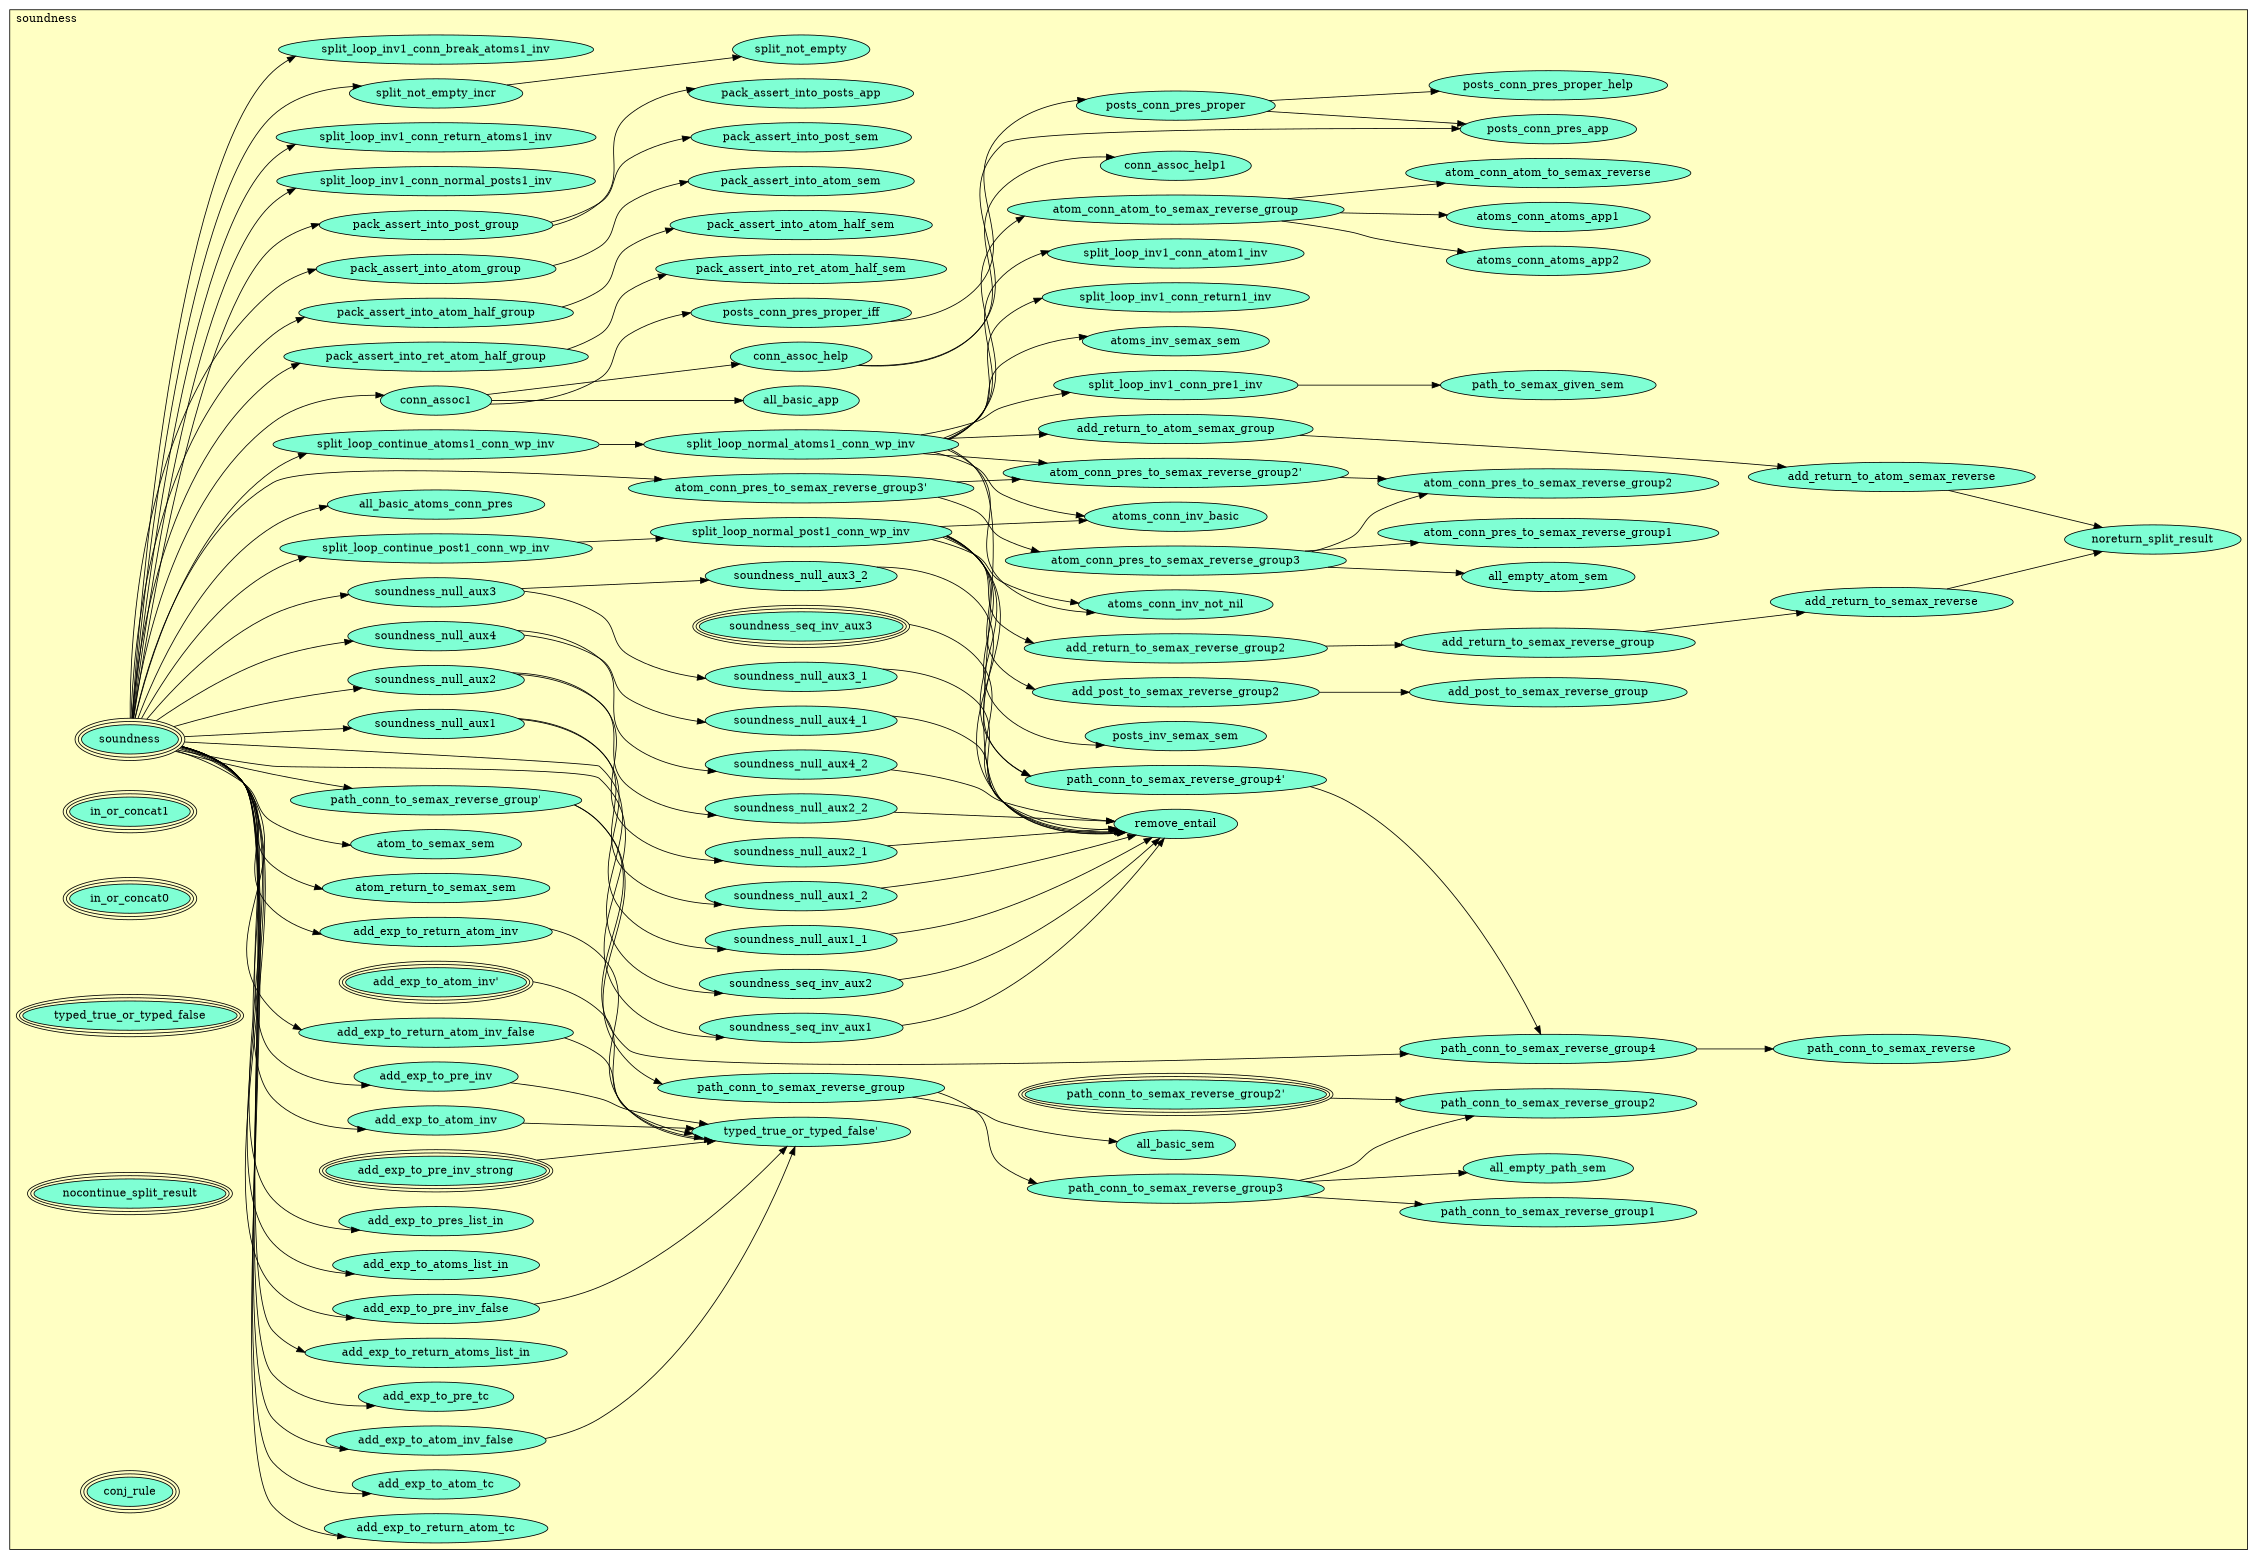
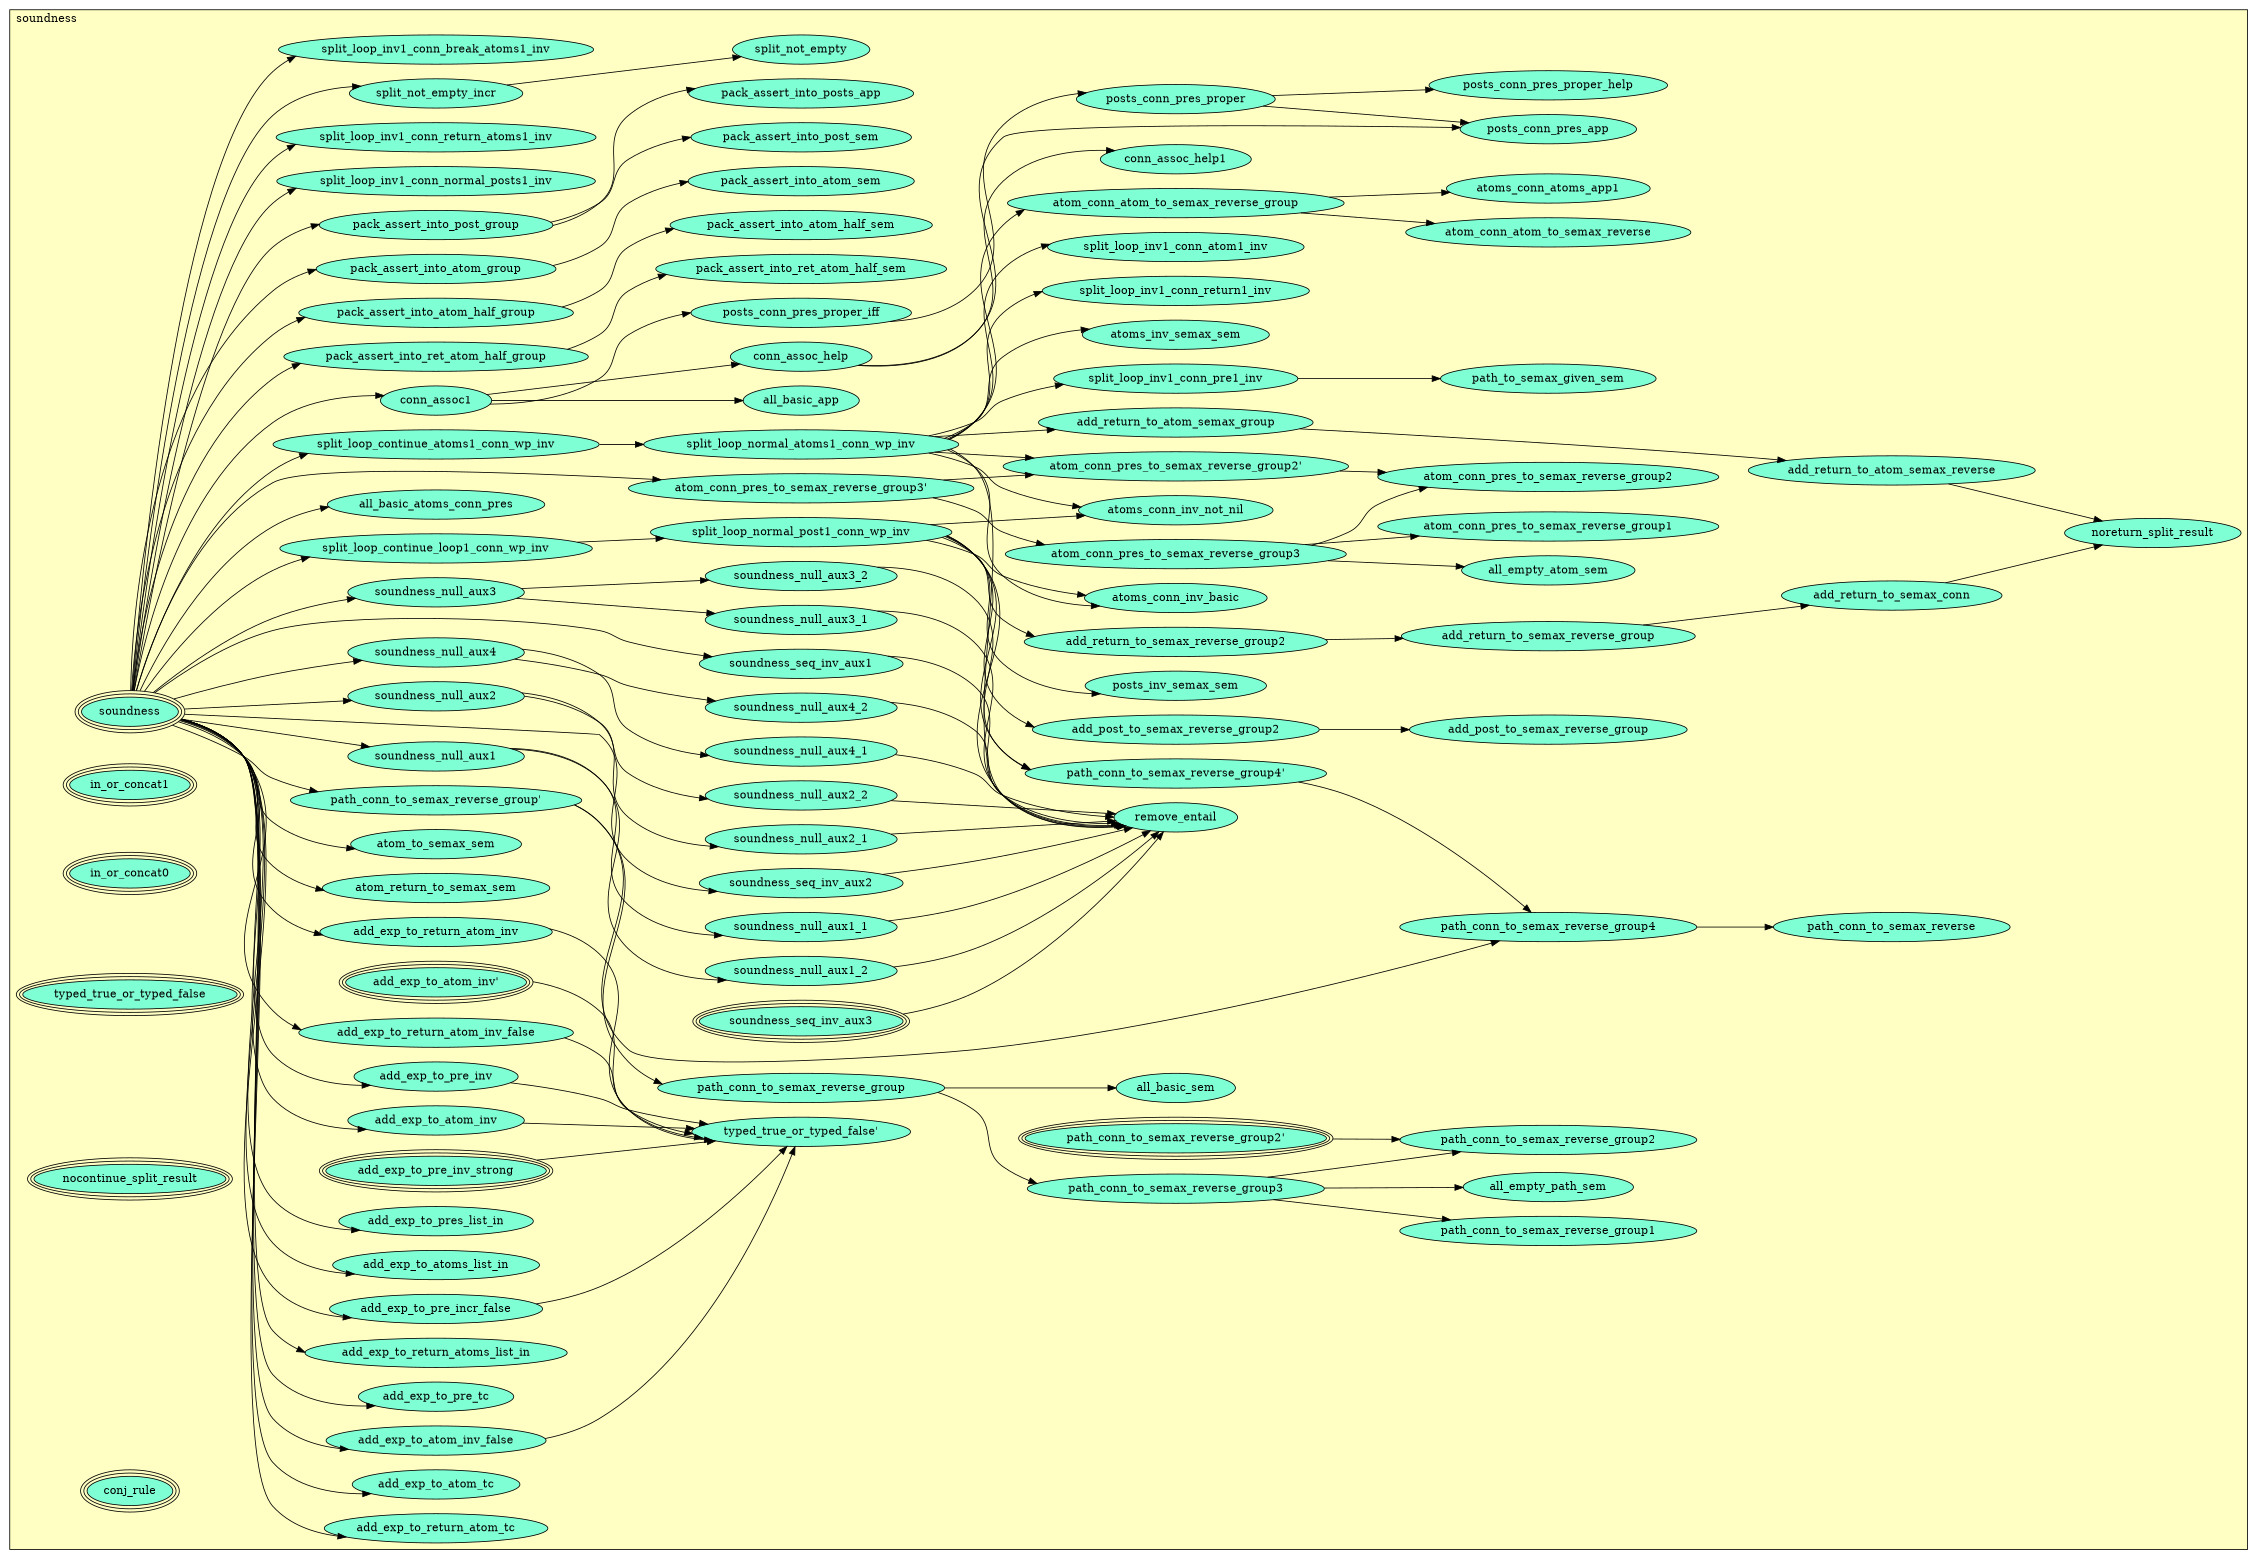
  digraph {
    rankdir=LR
    node [fillcolor="#7FFFD4" style=filled]
    n1 [label=soundness peripheries=3]
    n2 [label=all_basic_atoms_conn_pres]
    n3 [label=all_basic_app]
    n4 [label=conn_assoc1]
    n5 [label=posts_conn_pres_proper_iff]
    n6 [label=posts_conn_pres_proper]
    n7 [label=posts_conn_pres_proper_help]
    n8 [label=conn_assoc_help]
    n9 [label=posts_conn_pres_app]
    n10 [label=conn_assoc_help1]
    n11 [label=in_or_concat1 peripheries=3]
    n12 [label=in_or_concat0 peripheries=3]
    n13 [label=pack_assert_into_ret_atom_half_group]
    n14 [label=pack_assert_into_ret_atom_half_sem]
    n15 [label=pack_assert_into_atom_half_group]
    n16 [label=pack_assert_into_atom_half_sem]
    n17 [label=pack_assert_into_atom_group]
    n18 [label=pack_assert_into_atom_sem]
    n19 [label=pack_assert_into_post_group]
    n20 [label=pack_assert_into_post_sem]
    n21 [label=pack_assert_into_posts_app]
    n22 [label=split_loop_inv1_conn_normal_posts1_inv]
    n23 [label=split_loop_inv1_conn_return_atoms1_inv]
    n24 [label=split_loop_continue_atoms1_conn_wp_inv]
    n25 [label=split_loop_inv1_conn_break_atoms1_inv]
    n26 [label=split_loop_normal_atoms1_conn_wp_inv]
-   n27 [label=split_loop_continue_post1_conn_wp_inv]
+   n27 [label=split_loop_continue_loop1_conn_wp_inv]
    n28 [label=split_loop_normal_post1_conn_wp_inv]
    n29 [label=atoms_conn_inv_not_nil]
    n30 [label=atoms_inv_semax_sem]
    n31 [label=posts_inv_semax_sem]
    n32 [label=add_return_to_semax_reverse_group2]
    n33 [label=add_post_to_semax_reverse_group2]
    n34 [label=atoms_conn_inv_basic]
    n35 [label=split_loop_inv1_conn_return1_inv]
    n36 [label=split_loop_inv1_conn_atom1_inv]
    n37 [label=split_loop_inv1_conn_pre1_inv]
    n38 [label=path_to_semax_given_sem]
    n39 [label=split_not_empty_incr]
    n40 [label=add_exp_to_return_atom_tc]
    n41 [label=add_exp_to_atom_tc]
    n42 [label=add_exp_to_pre_tc]
    n43 [label=add_exp_to_return_atoms_list_in]
    n44 [label=add_exp_to_atoms_list_in]
    n45 [label=add_exp_to_pres_list_in]
    n46 [label=add_exp_to_return_atom_inv_false]
    n47 [label=add_exp_to_return_atom_inv]
    n48 [label="add_exp_to_atom_inv'" peripheries=3]
    n49 [label=add_exp_to_atom_inv_false]
    n50 [label=add_exp_to_atom_inv]
-   n51 [label=add_exp_to_pre_inv_false]
+   n51 [label=add_exp_to_pre_incr_false]
    n52 [label=add_exp_to_pre_inv]
    n53 [label=add_exp_to_pre_inv_strong peripheries=3]
    n54 [label="typed_true_or_typed_false'"]
    n55 [label=typed_true_or_typed_false peripheries=3]
    n56 [label=atom_return_to_semax_sem]
    n57 [label=atom_to_semax_sem]
    n58 [label=soundness_null_aux4]
    n59 [label=soundness_null_aux4_2]
    n60 [label=soundness_null_aux4_1]
    n61 [label=soundness_null_aux3]
    n62 [label=soundness_null_aux3_2]
    n63 [label=soundness_null_aux3_1]
    n64 [label=soundness_null_aux2]
    n65 [label=soundness_null_aux2_2]
    n66 [label=soundness_null_aux2_1]
    n67 [label=soundness_null_aux1]
    n68 [label=soundness_null_aux1_2]
    n69 [label=soundness_null_aux1_1]
    n70 [label=soundness_seq_inv_aux3 peripheries=3]
    n71 [label=soundness_seq_inv_aux2]
    n72 [label=soundness_seq_inv_aux1]
    n73 [label=remove_entail]
    n74 [label=atom_conn_atom_to_semax_reverse_group]
-   n75 [label=atoms_conn_atoms_app2]
    n76 [label=atoms_conn_atoms_app1]
    n77 [label=atom_conn_atom_to_semax_reverse]
    n78 [label=add_return_to_atom_semax_group]
    n79 [label=add_return_to_atom_semax_reverse]
    n80 [label="atom_conn_pres_to_semax_reverse_group3'"]
    n81 [label=atom_conn_pres_to_semax_reverse_group3]
    n82 [label="atom_conn_pres_to_semax_reverse_group2'"]
    n83 [label=atom_conn_pres_to_semax_reverse_group2]
    n84 [label=atom_conn_pres_to_semax_reverse_group1]
    n85 [label="path_conn_to_semax_reverse_group'"]
    n86 [label=path_conn_to_semax_reverse_group]
    n87 [label="path_conn_to_semax_reverse_group4'"]
    n88 [label=path_conn_to_semax_reverse_group4]
    n89 [label=path_conn_to_semax_reverse]
    n90 [label=path_conn_to_semax_reverse_group3]
    n91 [label="path_conn_to_semax_reverse_group2'" peripheries=3]
    n92 [label=path_conn_to_semax_reverse_group2]
    n93 [label=path_conn_to_semax_reverse_group1]
    n94 [label=add_return_to_semax_reverse_group]
    n95 [label=add_post_to_semax_reverse_group]
-   n96 [label=add_return_to_semax_reverse]
+   n96 [label=add_return_to_semax_conn]
    n97 [label=noreturn_split_result]
    n98 [label=nocontinue_split_result peripheries=3]
    n99 [label=split_not_empty]
    n100 [label=all_basic_sem]
    n101 [label=all_empty_atom_sem]
    n102 [label=all_empty_path_sem]
    n103 [label=conj_rule peripheries=3]
    subgraph cluster_1 {
      fillcolor="#FFFFC3"
      label=soundness
      labeljust=l
      style=filled
      n1
      n2
      n3
      n4
      n5
      n6
      n7
      n8
      n9
      n10
      n11
      n12
      n13
      n14
      n15
      n16
      n17
      n18
      n19
      n20
      n21
      n22
      n23
      n24
      n25
      n26
      n27
      n28
      n29
      n30
      n31
      n32
      n33
      n34
      n35
      n36
      n37
      n38
      n39
      n40
      n41
      n42
      n43
      n44
      n45
      n46
      n47
      n48
      n49
      n50
      n51
      n52
      n53
      n54
      n55
      n56
      n57
      n58
      n59
      n60
      n61
      n62
      n63
      n64
      n65
      n66
      n67
      n68
      n69
      n70
      n71
      n72
      n73
      n74
-     n75
      n76
      n77
      n78
      n79
      n80
      n81
      n82
      n83
      n84
      n85
      n86
      n87
      n88
      n89
      n90
      n91
      n92
      n93
      n94
      n95
      n96
      n97
      n98
      n99
      n100
      n101
      n102
      n103
    }
    n1 -> n2
    n1 -> n4
    n1 -> n13
    n1 -> n15
    n1 -> n17
    n1 -> n19
    n1 -> n22
    n1 -> n23
    n1 -> n24
    n1 -> n25
    n1 -> n27
    n1 -> n39
    n1 -> n40
    n1 -> n41
    n1 -> n42
    n1 -> n43
    n1 -> n44
    n1 -> n45
    n1 -> n46
    n1 -> n47
    n1 -> n49
    n1 -> n50
    n1 -> n51
    n1 -> n52
    n1 -> n56
    n1 -> n57
    n1 -> n58
    n1 -> n61
    n1 -> n64
    n1 -> n67
    n1 -> n71
    n1 -> n72
    n1 -> n80
    n1 -> n85
    n4 -> n3
    n4 -> n5
    n4 -> n8
    n5 -> n6
    n6 -> n7
    n6 -> n9
    n8 -> n9
    n8 -> n10
    n13 -> n14
    n15 -> n16
    n17 -> n18
    n19 -> n20
    n19 -> n21
    n24 -> n26
    n26 -> n29
    n26 -> n30
    n26 -> n34
    n26 -> n35
    n26 -> n36
    n26 -> n37
    n26 -> n73
    n26 -> n74
    n26 -> n78
    n26 -> n82
    n27 -> n28
    n28 -> n29
    n28 -> n31
    n28 -> n32
    n28 -> n33
    n28 -> n34
    n28 -> n73
    n28 -> n87
    n32 -> n94
    n33 -> n95
    n37 -> n38
    n39 -> n99
    n46 -> n54
    n47 -> n54
    n48 -> n54
    n49 -> n54
    n50 -> n54
    n51 -> n54
    n52 -> n54
    n53 -> n54
    n58 -> n59
    n58 -> n60
    n59 -> n73
    n60 -> n73
    n61 -> n62
    n61 -> n63
    n62 -> n87
    n63 -> n73
    n64 -> n65
    n64 -> n66
    n65 -> n73
    n66 -> n73
    n67 -> n68
    n67 -> n69
    n68 -> n73
    n69 -> n73
    n70 -> n73
    n71 -> n73
    n72 -> n73
-   n74 -> n75
    n74 -> n76
    n74 -> n77
    n78 -> n79
    n79 -> n97
    n80 -> n81
    n80 -> n82
    n81 -> n83
    n81 -> n84
    n81 -> n101
    n82 -> n83
    n85 -> n86
    n85 -> n88
    n86 -> n90
    n86 -> n100
    n87 -> n88
    n88 -> n89
    n90 -> n92
    n90 -> n93
    n90 -> n102
    n91 -> n92
    n94 -> n96
    n96 -> n97
  }
